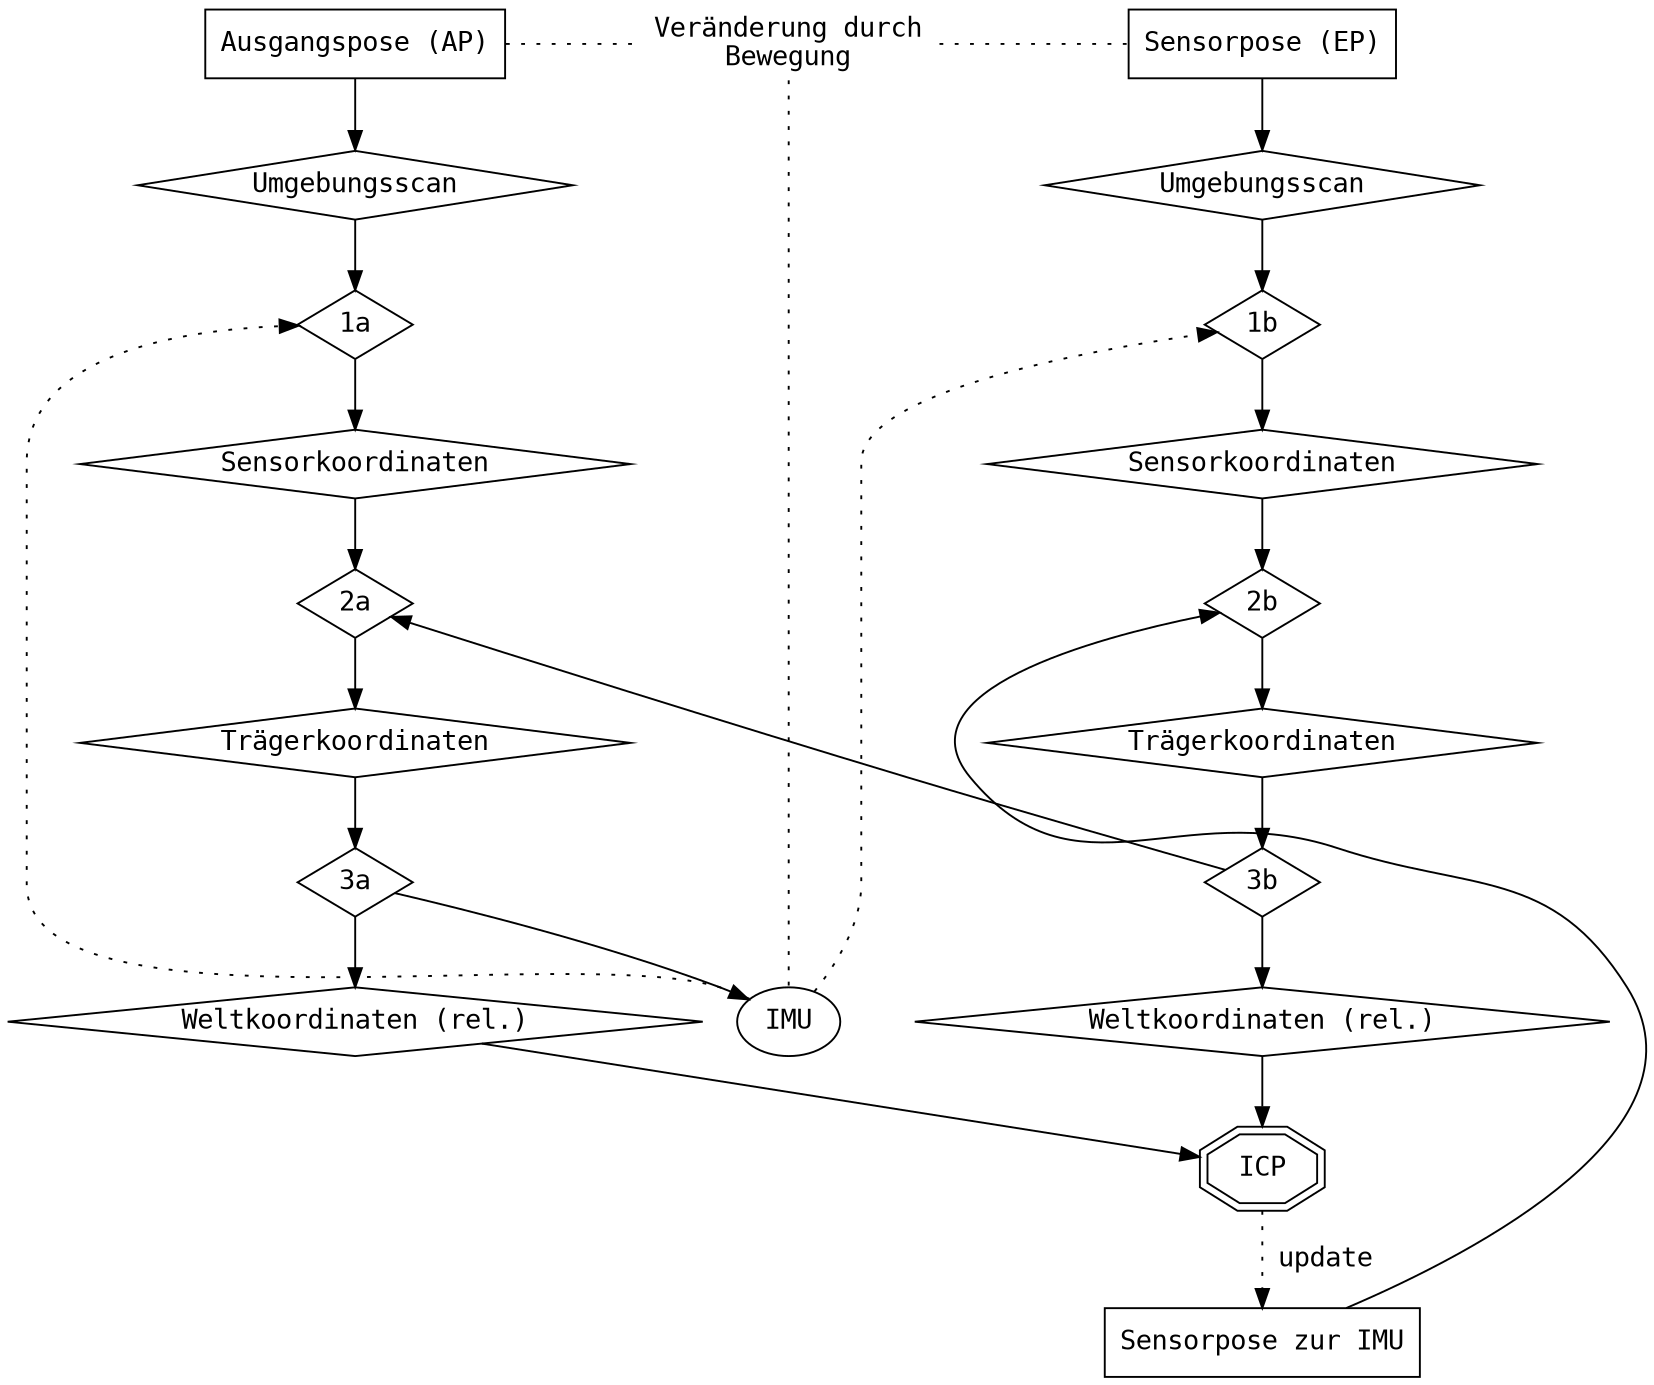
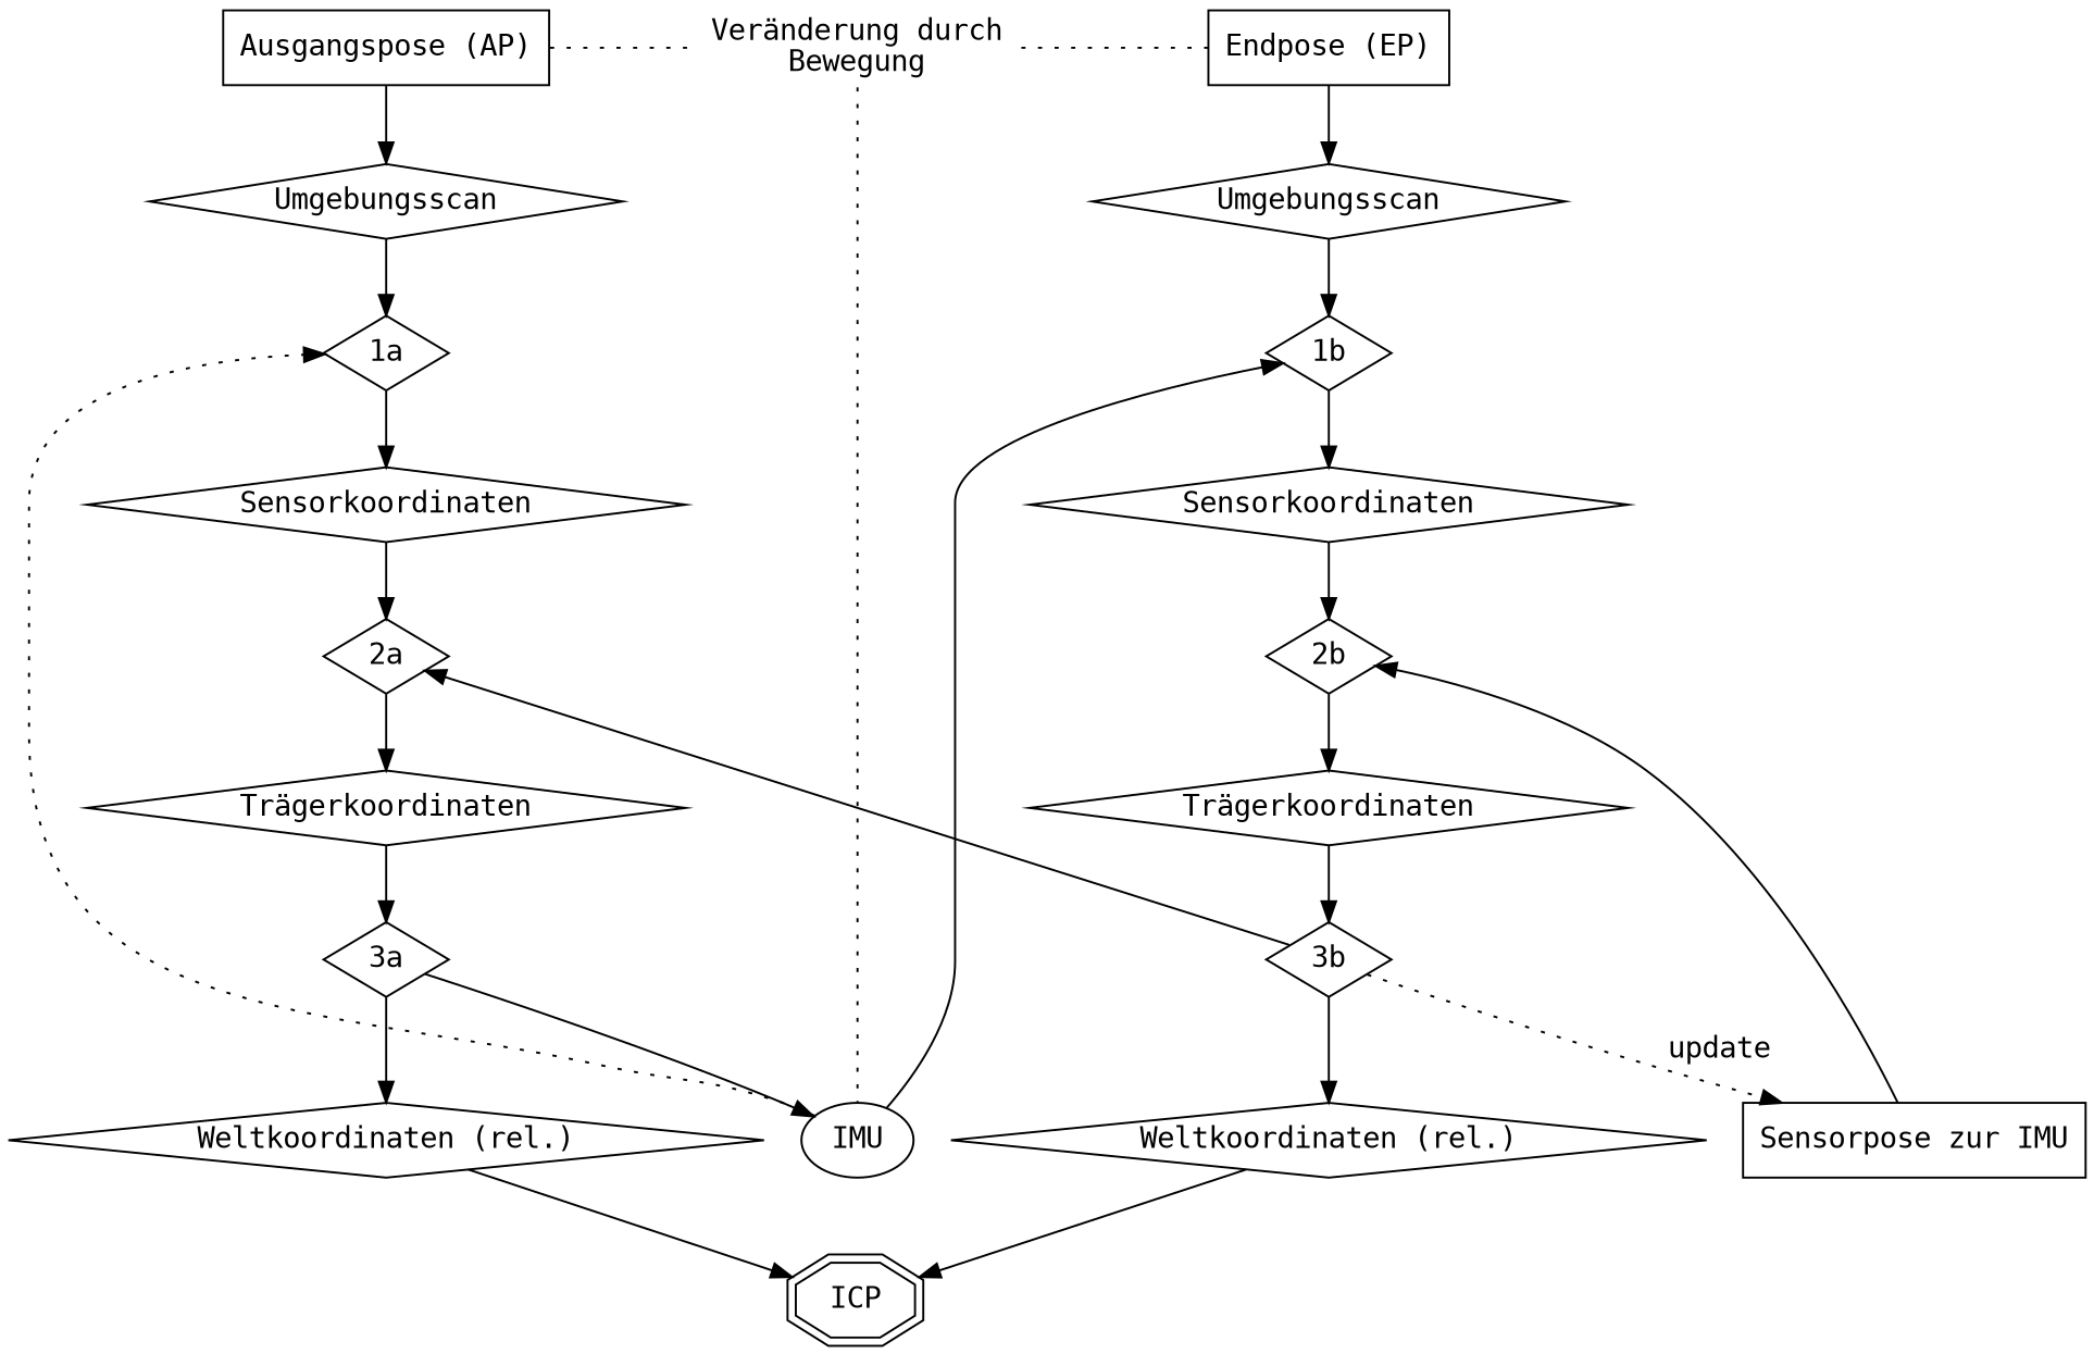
  digraph {
    fontname="DejaVu Sans Mono"
    node [fontname="DejaVu Sans Mono" group=g1 shape=diamond]
    edge [fontname="DejaVu Sans Mono"]
    n1 [label=Umgebungsscan]
    n2 [label=Sensorkoordinaten]
    n3 [label="Trägerkoordinaten"]
    n4 [label="Weltkoordinaten (rel.)"]
    n5 [label="Ausgangspose (AP)" shape=rectangle]
    n6 [label="1a"]
    n7 [label="2a"]
    n8 [label="3a"]
    n9 [group=g2 label="Veränderung durch\nBewegung" shape=none]
    n10 [group=g2 label=IMU shape=""]
    n11 [group=g2 label=ICP shape=doubleoctagon]
    n12 [group=g2 label="Sensorpose zur IMU" shape=rectangle]
    n13 [group=g3 label=Umgebungsscan]
    n14 [group=g3 label=Sensorkoordinaten]
    n15 [group=g3 label="Trägerkoordinaten"]
    n16 [group=g3 label="Weltkoordinaten (rel.)"]
-   n17 [group=g3 label="Sensorpose (EP)" shape=rectangle]
+   n17 [group=g3 label="Endpose (EP)" shape=rectangle]
    n18 [group=g3 label="1b"]
    n19 [group=g3 label="2b"]
    n20 [group=g3 label="3b"]
    subgraph sub_1 {
      n1
      n2
      n3
      n4
      n5
      n6
      n7
      n8
    }
    subgraph sub_2 {
      n9
      n10
      n11
      n12
    }
    subgraph sub_3 {
      n13
      n14
      n15
      n16
      n17
      n18
      n19
      n20
    }
    subgraph sub_4 {
      rank=same
      n5
      n9
      n17
    }
    subgraph sub_5 {
      rank=same
      n6
      n18
    }
    subgraph sub_6 {
      rank=same
      n7
      n19
    }
    subgraph sub_7 {
      n5
      n9
      n10
      n17
    }
    n1 -> n6
    n2 -> n7
    n3 -> n8
    n4 -> n11
    n5 -> n1
    n5 -> n9 [arrowhead=none style=dotted]
    n6 -> n2
    n7 -> n3
    n8 -> n4
    n8 -> n10
    n9 -> n10 [arrowhead=none style=dotted]
    n9 -> n17 [arrowhead=none style=dotted]
    n10 -> n6 [style=dotted]
-   n10 -> n18 [style=dotted]
-   n11 -> n12 [label=" update" style=dotted]
+   n10 -> n18
+   n20 -> n12 [label=" update" style=dotted]
    n12 -> n19
    n13 -> n18
    n14 -> n19
    n15 -> n20
    n16 -> n11
    n17 -> n13
    n18 -> n14
    n19 -> n15
    n20 -> n7
    n20 -> n16
  }
